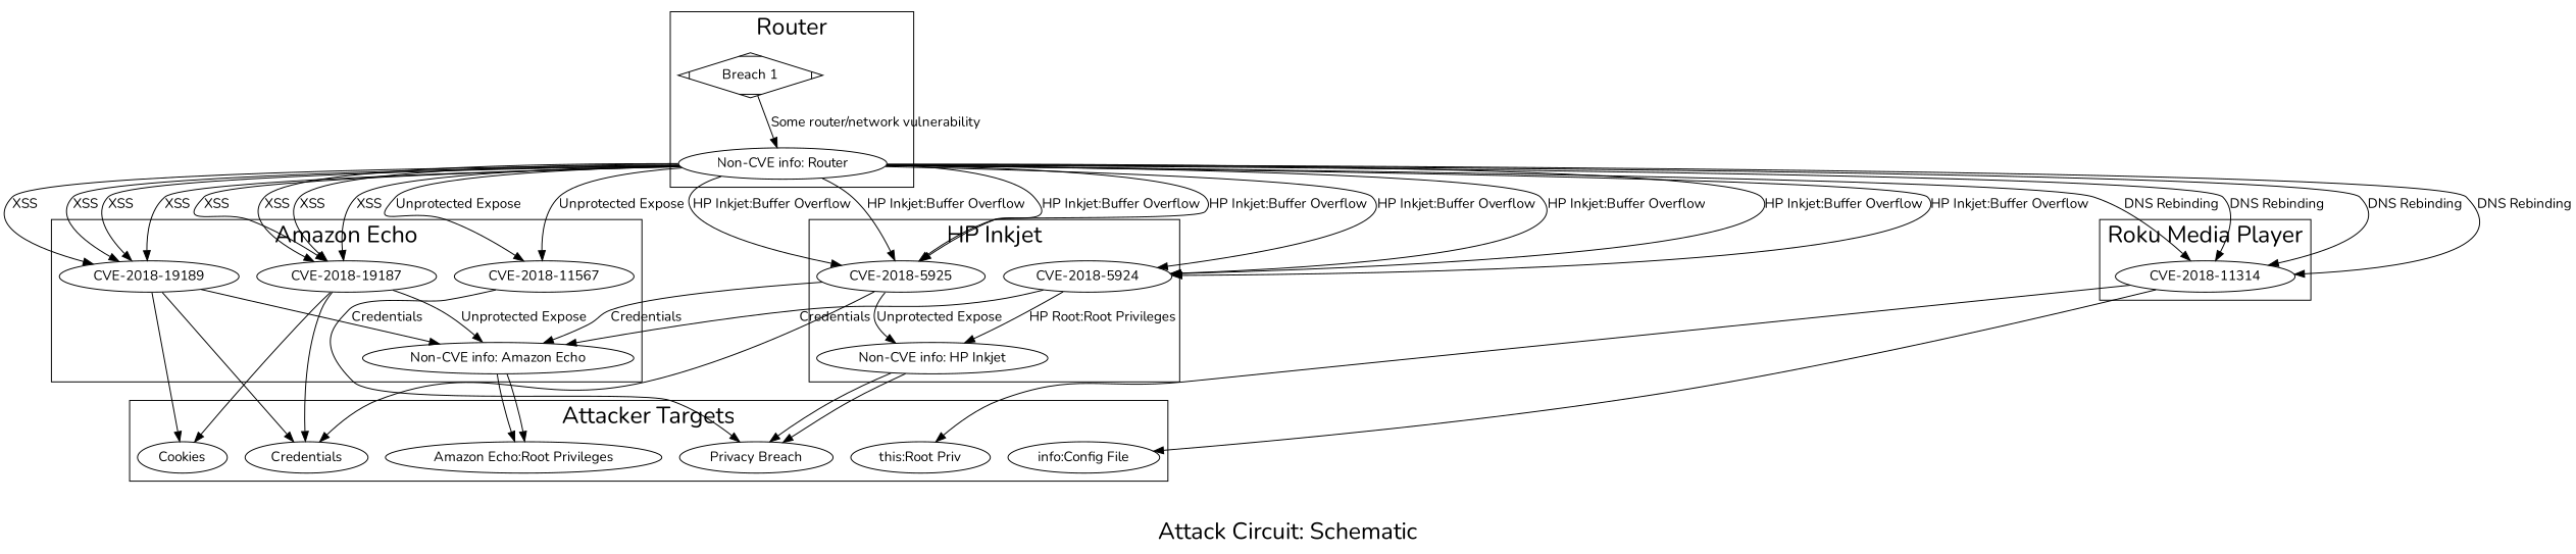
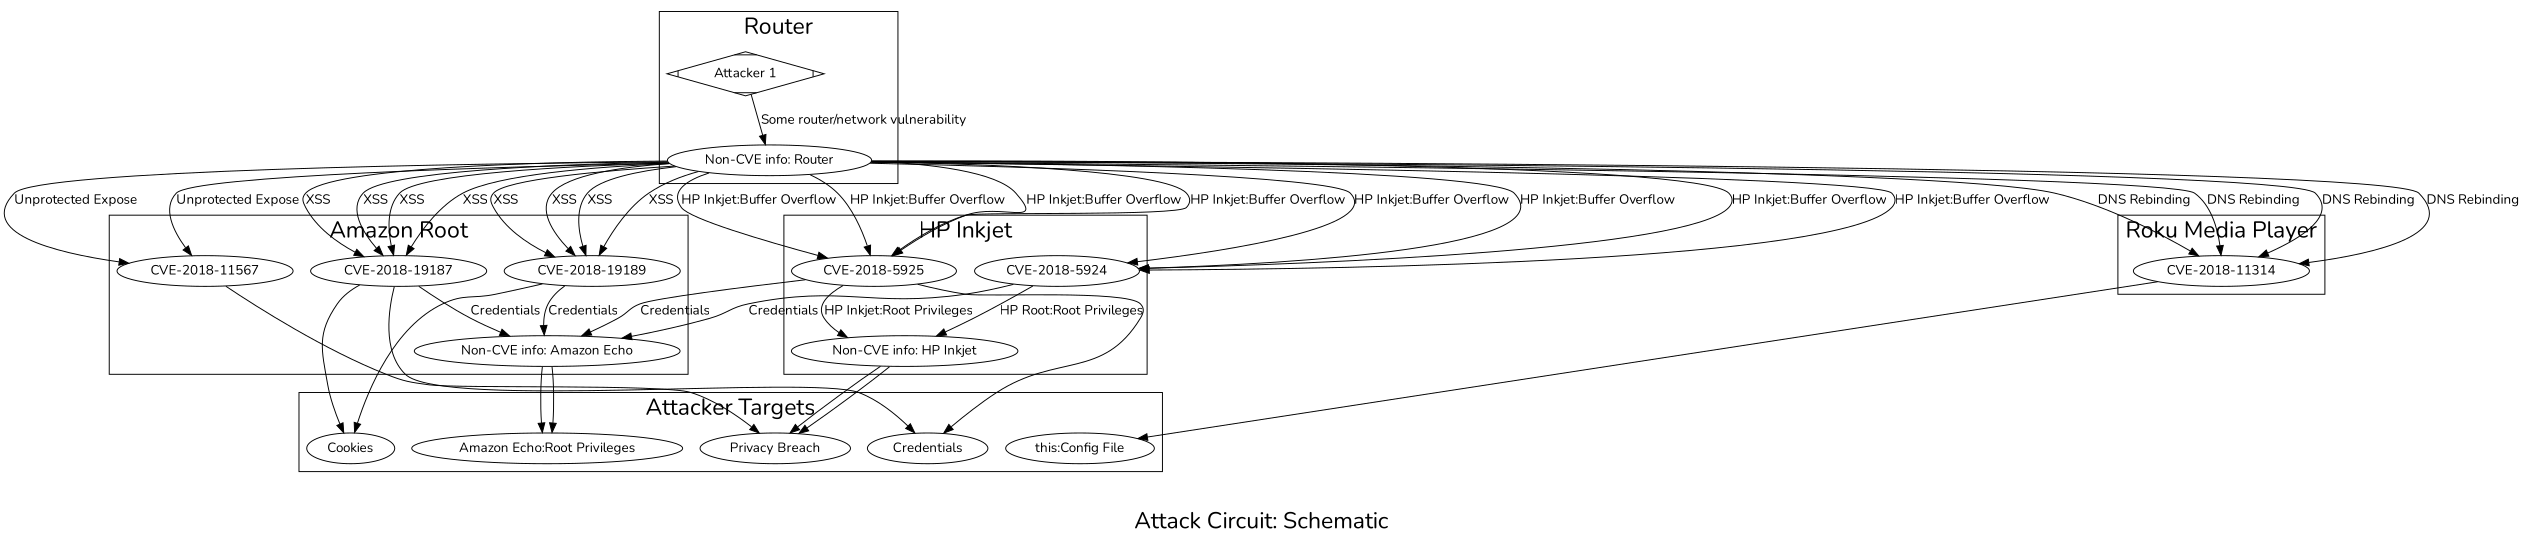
  digraph {
    fontname=Nunito
    fontsize=24
    label="\nAttack Circuit: Schematic\n"
    splines=true
    node [fontname=Nunito shape=ellipse]
    edge [fontname=Nunito color=black]
-   n1 [height=0.3 label="Breach 1" shape=Mdiamond width=0.3]
+   n1 [height=0.3 label="Attacker 1" shape=Mdiamond width=0.3]
    n2 [height=0.3 label="Non-CVE info: Router" width=0.3]
    n3 [height=0.3 label="Non-CVE info: Amazon Echo" width=0.3]
    n4 [height=0.3 label="CVE-2018-19189" width=0.3]
    n5 [height=0.3 label="CVE-2018-19187" width=0.3]
    n6 [height=0.3 label="CVE-2018-11567" width=0.3]
    n7 [height=0.3 label="CVE-2018-11314" width=0.3]
    n8 [height=0.3 label="Non-CVE info: HP Inkjet" width=0.3]
    n9 [height=0.3 label="CVE-2018-5925" width=0.3]
    n10 [height=0.3 label="CVE-2018-5924" width=0.3]
    n11 [height=0.3 label="Amazon Echo:Root Privileges" width=0.3]
    n12 [height=0.3 label=Cookies width=0.3]
    n13 [height=0.3 label=Credentials width=0.3]
    n14 [height=0.3 label="Privacy Breach" width=0.3]
-   n15 [height=0.3 label="this:Root Priv" width=0.3]
-   n16 [height=0.3 label="info:Config File" width=0.3]
+   n16 [height=0.3 label="this:Config File" width=0.3]
    subgraph cluster_1 {
      label=Router
      n1
      n2
    }
    subgraph cluster_2 {
-     label="Amazon Echo"
+     label="Amazon Root"
      n3
      n4
      n5
      n6
    }
    subgraph cluster_3 {
      label="Roku Media Player"
      n7
    }
    subgraph cluster_4 {
      label="HP Inkjet"
      n8
      n9
      n10
    }
    subgraph cluster_5 {
      label="Attacker Targets"
      n11
      n12
      n13
      n14
-     n15
      n16
    }
    n1 -> n2 [label="Some router/network vulnerability" color=""]
    n2 -> n4 [label=XSS]
    n2 -> n4 [label=XSS]
    n2 -> n4 [label=XSS]
    n2 -> n4 [label=XSS]
    n2 -> n5 [label=XSS]
    n2 -> n5 [label=XSS]
    n2 -> n5 [label=XSS]
    n2 -> n5 [label=XSS]
    n2 -> n6 [label="Unprotected Expose"]
    n2 -> n6 [label="Unprotected Expose"]
    n2 -> n7 [label="DNS Rebinding"]
    n2 -> n7 [label="DNS Rebinding"]
    n2 -> n7 [label="DNS Rebinding"]
    n2 -> n7 [label="DNS Rebinding"]
    n2 -> n9 [label="HP Inkjet:Buffer Overflow"]
    n2 -> n9 [label="HP Inkjet:Buffer Overflow"]
    n2 -> n9 [label="HP Inkjet:Buffer Overflow"]
    n2 -> n9 [label="HP Inkjet:Buffer Overflow"]
    n2 -> n10 [label="HP Inkjet:Buffer Overflow"]
    n2 -> n10 [label="HP Inkjet:Buffer Overflow"]
    n2 -> n10 [label="HP Inkjet:Buffer Overflow"]
    n2 -> n10 [label="HP Inkjet:Buffer Overflow"]
    n3 -> n11
    n3 -> n11
    n4 -> n3 [label=Credentials]
    n4 -> n12
-   n4 -> n13
-   n5 -> n3 [label="Unprotected Expose"]
+   n5 -> n3 [label=Credentials]
    n5 -> n12
    n5 -> n13
    n6 -> n14
-   n7 -> n15
    n7 -> n16
    n8 -> n14
    n8 -> n14
    n9 -> n3 [label=Credentials]
-   n9 -> n8 [label="Unprotected Expose"]
+   n9 -> n8 [label="HP Inkjet:Root Privileges"]
    n9 -> n13
    n10 -> n3 [label=Credentials]
    n10 -> n8 [label="HP Root:Root Privileges"]
  }
